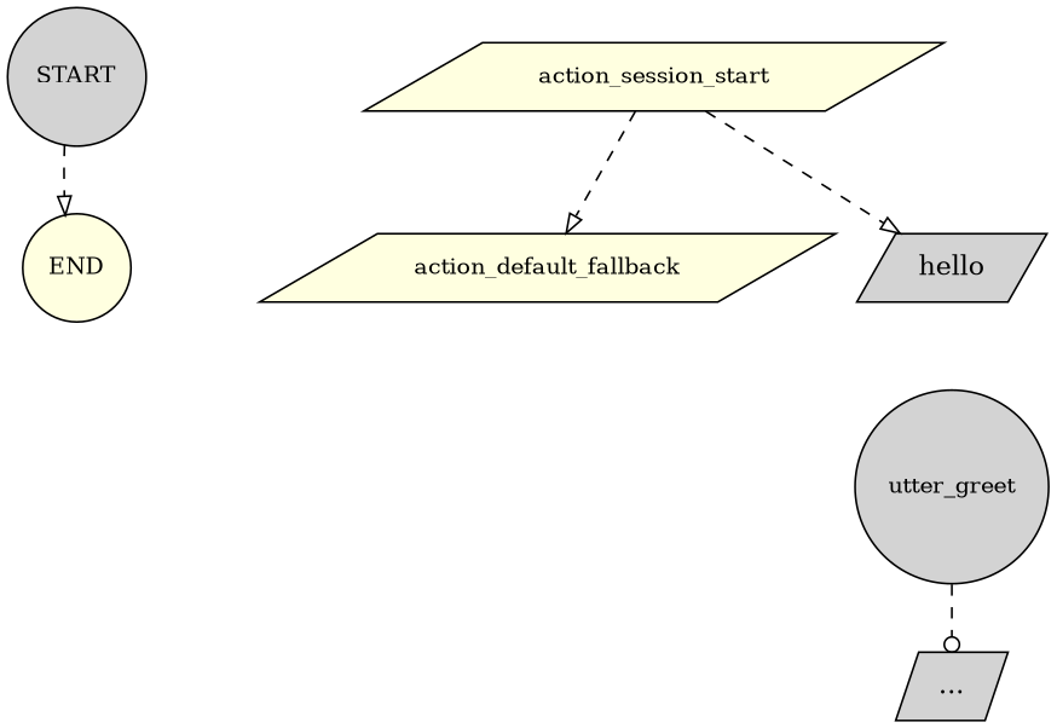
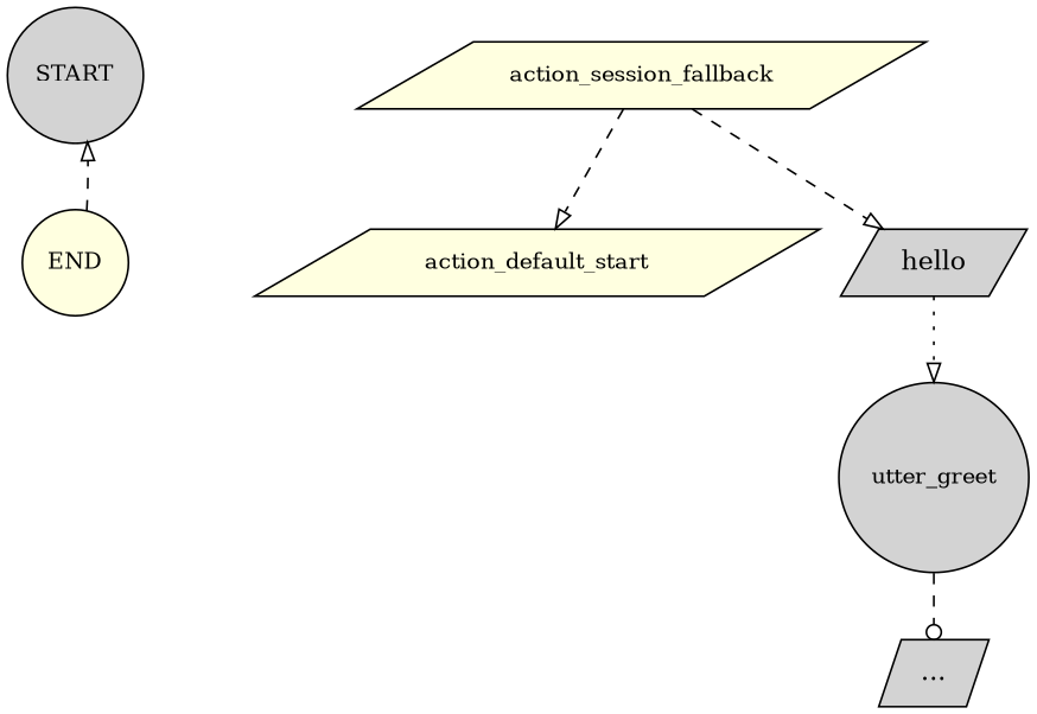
  digraph {
    node [fillcolor=lightgrey fontsize=12 shape=parallelogram style=filled]
    edge [arrowhead=onormal style=dashed]
    n1 [label=START shape=circle]
    n2 [fillcolor=lightyellow label=END shape=circle]
-   n3 [fillcolor=lightyellow label=action_session_start]
-   n4 [fillcolor=lightyellow label=action_default_fallback]
+   n3 [fillcolor=lightyellow label=action_session_fallback]
+   n4 [fillcolor=lightyellow label=action_default_start]
    n5 [label=hello fontsize=""]
    n6 [label=utter_greet shape=circle]
    n7 [label="..." fontsize=""]
-   n1 -> n2
+   n2 -> n1
    n3 -> n4
    n3 -> n5
+   n5 -> n6 [style=dotted]
    n6 -> n7 [arrowhead=odot]
  }
